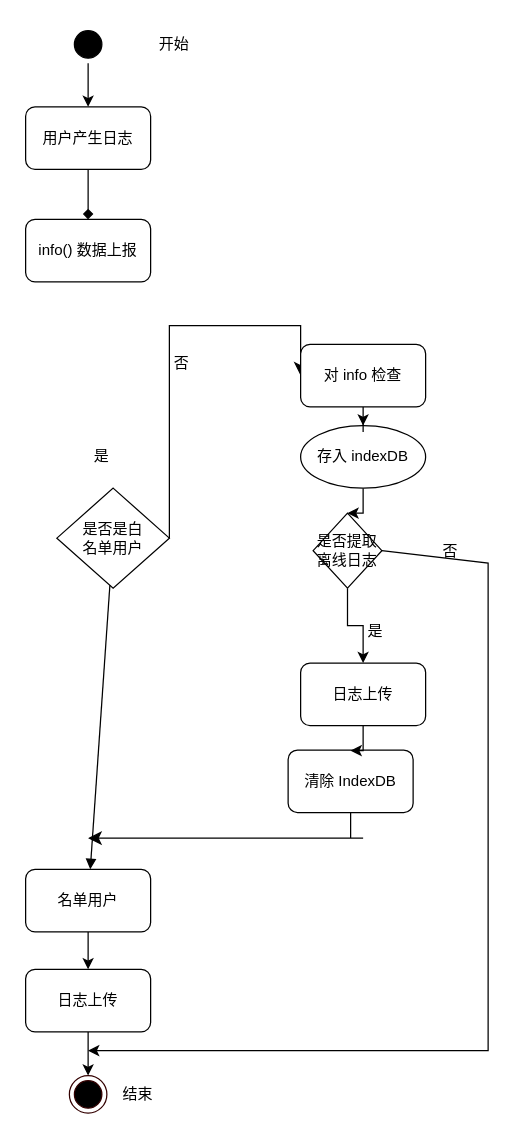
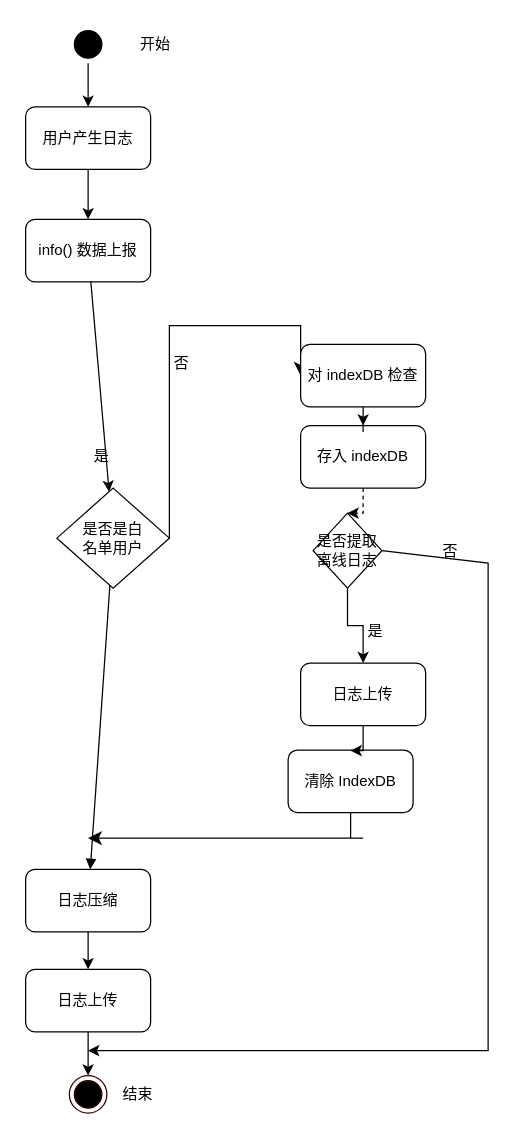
  <mxCell id="0" />
  <mxCell id="1" parent="0" />
  <mxCell id="2" value="用户产生日志" style="rounded=1;whiteSpace=wrap;html=1;" parent="1" vertex="1"><mxGeometry x="20" y="85" width="100" height="50" as="geometry" /></mxCell>
  <mxCell id="3" value="info() 数据上报" style="rounded=1;whiteSpace=wrap;html=1;" parent="1" vertex="1"><mxGeometry x="20" y="175" width="100" height="50" as="geometry" /></mxCell>
  <mxCell id="4" value="是否是白&lt;br&gt;名单用户" style="rhombus;whiteSpace=wrap;html=1;" parent="1" vertex="1"><mxGeometry x="45" y="390" width="90" height="80" as="geometry" /></mxCell>
  <mxCell id="5" value="清除 IndexDB" style="rounded=1;whiteSpace=wrap;html=1;" parent="1" vertex="1"><mxGeometry x="230" y="599.5" width="100" height="50" as="geometry" /></mxCell>
- <mxCell id="6" value="" style="edgeStyle=orthogonalEdgeStyle;rounded=0;orthogonalLoop=1;jettySize=auto;html=1;" parent="1" source="7" target="27" edge="1"><mxGeometry relative="1" as="geometry"><mxPoint x="290" y="435" as="targetPoint" /></mxGeometry></mxCell>
- <mxCell id="7" value="存入 indexDB" style="ellipse;whiteSpace=wrap;html=1;" parent="1" vertex="1"><mxGeometry x="240" y="340" width="100" height="50" as="geometry" /></mxCell>
- <mxCell id="8" value="" style="endArrow=diamond;html=1;rounded=0;" parent="1" source="2" target="3" edge="1"><mxGeometry width="50" height="50" relative="1" as="geometry"><mxPoint x="50" y="390" as="sourcePoint" /><mxPoint x="100" y="340" as="targetPoint" /></mxGeometry></mxCell>
+ <mxCell id="6" value="" style="edgeStyle=orthogonalEdgeStyle;rounded=0;orthogonalLoop=1;jettySize=auto;html=1;dashed=1;" parent="1" source="7" target="27" edge="1"><mxGeometry relative="1" as="geometry"><mxPoint x="290" y="435" as="targetPoint" /></mxGeometry></mxCell>
+ <mxCell id="7" value="存入 indexDB" style="rounded=1;whiteSpace=wrap;html=1;" parent="1" vertex="1"><mxGeometry x="240" y="340" width="100" height="50" as="geometry" /></mxCell>
+ <mxCell id="8" value="" style="endArrow=classic;html=1;rounded=0;" parent="1" source="2" target="3" edge="1"><mxGeometry width="50" height="50" relative="1" as="geometry"><mxPoint x="50" y="390" as="sourcePoint" /><mxPoint x="100" y="340" as="targetPoint" /></mxGeometry></mxCell>
+ <mxCell id="9" value="" style="endArrow=classic;html=1;rounded=0;" parent="1" source="3" target="4" edge="1"><mxGeometry width="50" height="50" relative="1" as="geometry"><mxPoint x="250" y="330" as="sourcePoint" /><mxPoint x="300" y="280" as="targetPoint" /></mxGeometry></mxCell>
  <mxCell id="10" value="" style="edgeStyle=elbowEdgeStyle;elbow=horizontal;endArrow=classic;html=1;curved=0;rounded=0;endSize=8;startSize=8;exitX=1;exitY=0.5;exitDx=0;exitDy=0;entryX=0;entryY=0.5;entryDx=0;entryDy=0;" parent="1" source="4" target="18" edge="1"><mxGeometry width="50" height="50" relative="1" as="geometry"><mxPoint x="250" y="330" as="sourcePoint" /><mxPoint x="300" y="280" as="targetPoint" /><Array as="points"><mxPoint x="200" y="260" /></Array></mxGeometry></mxCell>
- <mxCell id="11" value="名单用户" style="rounded=1;whiteSpace=wrap;html=1;" parent="1" vertex="1"><mxGeometry x="20" y="695" width="100" height="50" as="geometry" /></mxCell>
+ <mxCell id="11" value="日志压缩" style="rounded=1;whiteSpace=wrap;html=1;" parent="1" vertex="1"><mxGeometry x="20" y="695" width="100" height="50" as="geometry" /></mxCell>
  <mxCell id="12" value="" style="endArrow=classic;html=1;rounded=0;entryX=0.5;entryY=0;entryDx=0;entryDy=0;" parent="1" source="11" target="21" edge="1"><mxGeometry width="50" height="50" relative="1" as="geometry"><mxPoint x="250" y="530" as="sourcePoint" /><mxPoint x="300" y="480" as="targetPoint" /></mxGeometry></mxCell>
  <mxCell id="13" value="" style="html=1;verticalAlign=bottom;endArrow=block;rounded=0;" parent="1" source="4" target="11" edge="1"><mxGeometry x="-0.003" width="80" relative="1" as="geometry"><mxPoint x="30" y="370" as="sourcePoint" /><mxPoint x="80" y="510" as="targetPoint" /><mxPoint as="offset" /></mxGeometry></mxCell>
  <mxCell id="14" value="" style="edgeStyle=orthogonalEdgeStyle;rounded=0;orthogonalLoop=1;jettySize=auto;html=1;exitX=0.5;exitY=1;exitDx=0;exitDy=0;" parent="1" source="27" target="16" edge="1"><mxGeometry relative="1" as="geometry"><mxPoint x="290" y="485" as="sourcePoint" /></mxGeometry></mxCell>
  <mxCell id="15" value="" style="edgeStyle=orthogonalEdgeStyle;rounded=0;orthogonalLoop=1;jettySize=auto;html=1;" parent="1" source="16" target="5" edge="1"><mxGeometry relative="1" as="geometry" /></mxCell>
  <mxCell id="16" value="日志上传" style="rounded=1;whiteSpace=wrap;html=1;" parent="1" vertex="1"><mxGeometry x="240" y="530" width="100" height="50" as="geometry" /></mxCell>
  <mxCell id="17" value="" style="edgeStyle=orthogonalEdgeStyle;rounded=0;orthogonalLoop=1;jettySize=auto;html=1;" parent="1" source="18" target="7" edge="1"><mxGeometry relative="1" as="geometry" /></mxCell>
- <mxCell id="18" value="对 info 检查" style="rounded=1;whiteSpace=wrap;html=1;" parent="1" vertex="1"><mxGeometry x="240" y="275" width="100" height="50" as="geometry" /></mxCell>
+ <mxCell id="18" value="对 indexDB 检查" style="rounded=1;whiteSpace=wrap;html=1;" parent="1" vertex="1"><mxGeometry x="240" y="275" width="100" height="50" as="geometry" /></mxCell>
  <mxCell id="19" value="" style="edgeStyle=segmentEdgeStyle;endArrow=classic;html=1;curved=0;rounded=0;endSize=8;startSize=8;exitX=0.5;exitY=1;exitDx=0;exitDy=0;" parent="1" source="5" edge="1"><mxGeometry width="50" height="50" relative="1" as="geometry"><mxPoint x="130" y="520" as="sourcePoint" /><mxPoint x="70" y="670" as="targetPoint" /><Array as="points"><mxPoint x="290" y="670" /><mxPoint x="70" y="670" /></Array></mxGeometry></mxCell>
  <mxCell id="20" value="" style="edgeStyle=orthogonalEdgeStyle;rounded=0;orthogonalLoop=1;jettySize=auto;html=1;" parent="1" source="21" edge="1"><mxGeometry relative="1" as="geometry"><mxPoint x="70" y="860" as="targetPoint" /></mxGeometry></mxCell>
  <mxCell id="21" value="日志上传" style="rounded=1;whiteSpace=wrap;html=1;" parent="1" vertex="1"><mxGeometry x="20" y="775" width="100" height="50" as="geometry" /></mxCell>
  <mxCell id="22" value="" style="edgeStyle=orthogonalEdgeStyle;rounded=0;orthogonalLoop=1;jettySize=auto;html=1;" parent="1" source="23" target="2" edge="1"><mxGeometry relative="1" as="geometry" /></mxCell>
  <mxCell id="23" value="" style="ellipse;shape=startState;fillColor=#000000;strokeColor=#000000;" parent="1" vertex="1"><mxGeometry x="55" y="20" width="30" height="30" as="geometry" /></mxCell>
- <mxCell id="24" value="开始" style="text;html=1;strokeColor=none;fillColor=none;align=center;verticalAlign=middle;whiteSpace=wrap;rounded=0;" parent="1" vertex="1"><mxGeometry x="109" y="20" width="60" height="30" as="geometry" /></mxCell>
+ <mxCell id="24" value="开始" style="text;html=1;strokeColor=none;fillColor=none;align=center;verticalAlign=middle;whiteSpace=wrap;rounded=0;" parent="1" vertex="1"><mxGeometry x="94" y="20" width="60" height="30" as="geometry" /></mxCell>
  <mxCell id="25" value="" style="ellipse;shape=endState;fillColor=#000000;strokeColor=#330000;" parent="1" vertex="1"><mxGeometry x="55" y="860" width="30" height="30" as="geometry" /></mxCell>
  <mxCell id="26" value="结束" style="text;html=1;strokeColor=none;fillColor=none;align=center;verticalAlign=middle;whiteSpace=wrap;rounded=0;" parent="1" vertex="1"><mxGeometry x="80" y="860" width="60" height="30" as="geometry" /></mxCell>
  <mxCell id="27" value="是否提取&lt;br&gt;离线日志" style="rhombus;whiteSpace=wrap;html=1;" parent="1" vertex="1"><mxGeometry x="250" y="410" width="55" height="60" as="geometry" /></mxCell>
  <mxCell id="28" value="" style="endArrow=classic;html=1;rounded=0;exitX=1;exitY=0.5;exitDx=0;exitDy=0;" parent="1" source="27" edge="1"><mxGeometry width="50" height="50" relative="1" as="geometry"><mxPoint x="-40" y="630" as="sourcePoint" /><mxPoint x="70" y="840" as="targetPoint" /><Array as="points"><mxPoint x="390" y="450" /><mxPoint x="390" y="840" /><mxPoint x="70" y="840" /></Array></mxGeometry></mxCell>
  <mxCell id="29" value="否" style="text;html=1;strokeColor=none;fillColor=none;align=center;verticalAlign=middle;whiteSpace=wrap;rounded=0;" vertex="1" parent="1"><mxGeometry x="115" y="275" width="60" height="30" as="geometry" /></mxCell>
  <mxCell id="30" value="是" style="text;html=1;strokeColor=none;fillColor=none;align=center;verticalAlign=middle;whiteSpace=wrap;rounded=0;" vertex="1" parent="1"><mxGeometry x="51" y="350" width="60" height="30" as="geometry" /></mxCell>
  <mxCell id="31" value="否" style="text;html=1;strokeColor=none;fillColor=none;align=center;verticalAlign=middle;whiteSpace=wrap;rounded=0;" vertex="1" parent="1"><mxGeometry x="330" y="426" width="60" height="30" as="geometry" /></mxCell>
  <mxCell id="32" value="是" style="text;html=1;strokeColor=none;fillColor=none;align=center;verticalAlign=middle;whiteSpace=wrap;rounded=0;" vertex="1" parent="1"><mxGeometry x="270" y="490" width="60" height="30" as="geometry" /></mxCell>
